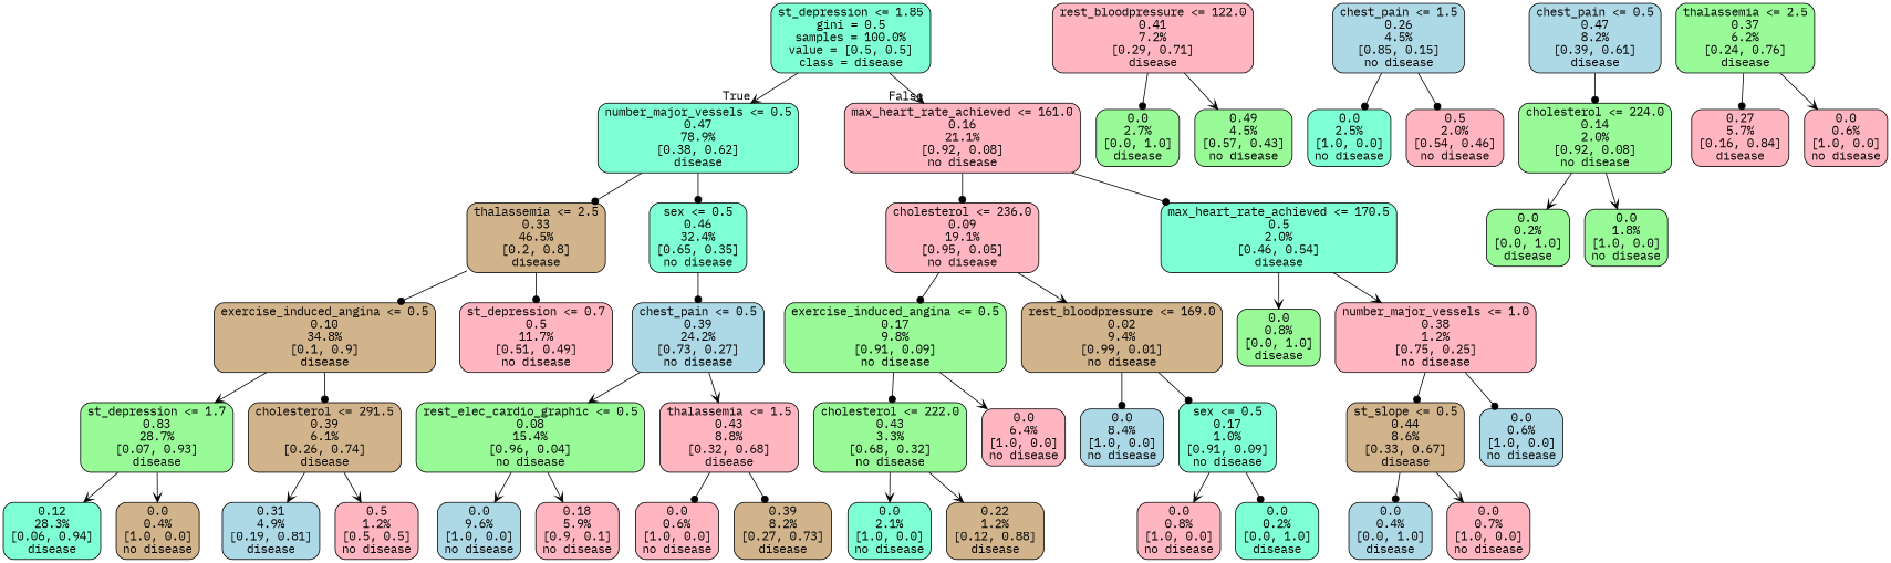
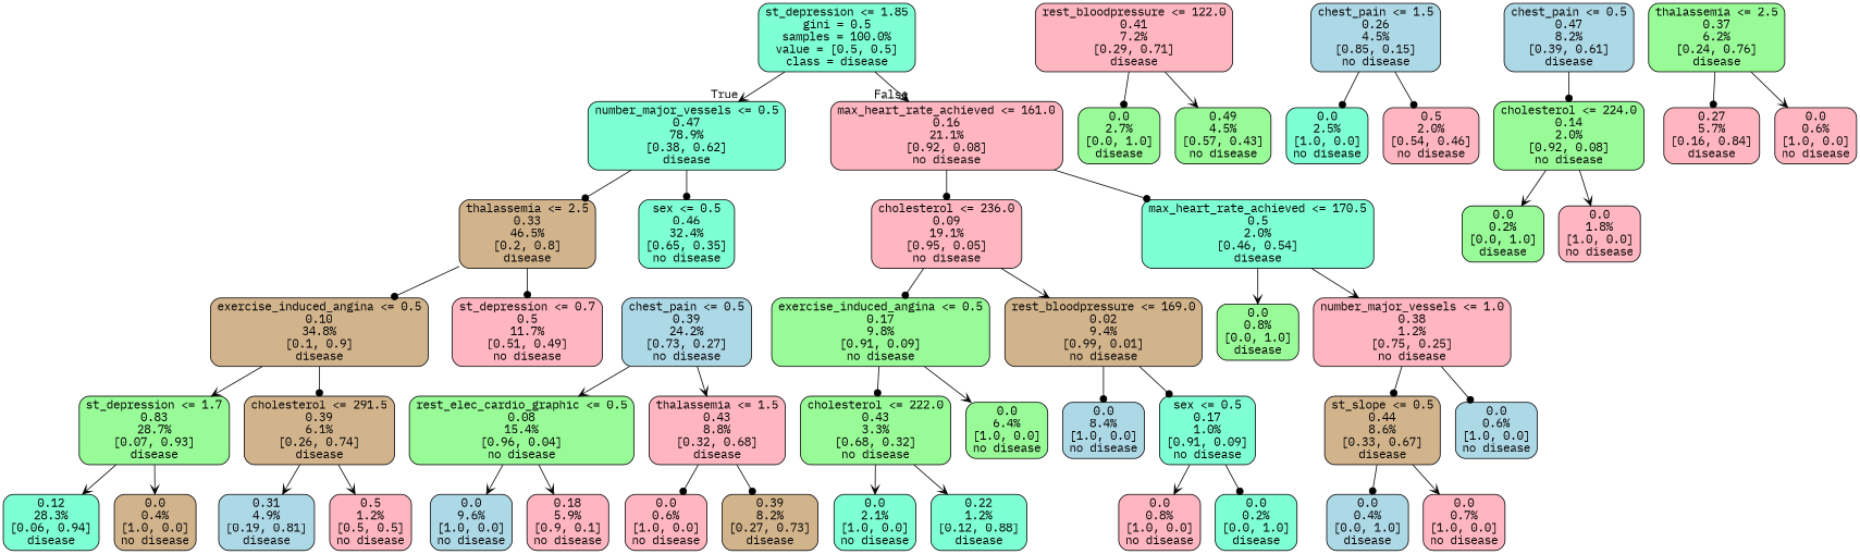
  digraph {
    fontname="IBM Plex Mono"
    node [color=black fillcolor=lightpink fontname="IBM Plex Mono" shape=box style="filled, rounded"]
    edge [arrowhead=vee fontname="IBM Plex Mono"]
    n1 [fillcolor=aquamarine label="st_depression <= 1.85\ngini = 0.5\nsamples = 100.0%\nvalue = [0.5, 0.5]\nclass = disease"]
    n2 [fillcolor=aquamarine label="number_major_vessels <= 0.5\n0.47\n78.9%\n[0.38, 0.62]\ndisease"]
    n3 [label="max_heart_rate_achieved <= 161.0\n0.16\n21.1%\n[0.92, 0.08]\nno disease"]
    n4 [fillcolor=tan label="thalassemia <= 2.5\n0.33\n46.5%\n[0.2, 0.8]\ndisease"]
    n5 [fillcolor=aquamarine label="sex <= 0.5\n0.46\n32.4%\n[0.65, 0.35]\nno disease"]
    n6 [label="cholesterol <= 236.0\n0.09\n19.1%\n[0.95, 0.05]\nno disease"]
    n7 [fillcolor=aquamarine label="max_heart_rate_achieved <= 170.5\n0.5\n2.0%\n[0.46, 0.54]\ndisease"]
    n8 [fillcolor=tan label="exercise_induced_angina <= 0.5\n0.10\n34.8%\n[0.1, 0.9]\ndisease"]
    n9 [label="st_depression <= 0.7\n0.5\n11.7%\n[0.51, 0.49]\nno disease"]
    n10 [fillcolor=lightblue label="chest_pain <= 0.5\n0.39\n24.2%\n[0.73, 0.27]\nno disease"]
    n11 [fillcolor=palegreen label="st_depression <= 1.7\n0.83\n28.7%\n[0.07, 0.93]\ndisease"]
    n12 [fillcolor=tan label="cholesterol <= 291.5\n0.39\n6.1%\n[0.26, 0.74]\ndisease"]
    n13 [fillcolor=aquamarine label="0.12\n28.3%\n[0.06, 0.94]\ndisease"]
    n14 [fillcolor=tan label="0.0\n0.4%\n[1.0, 0.0]\nno disease"]
    n15 [fillcolor=lightblue label="0.31\n4.9%\n[0.19, 0.81]\ndisease"]
    n16 [label="0.5\n1.2%\n[0.5, 0.5]\nno disease"]
    n17 [label="rest_bloodpressure <= 122.0\n0.41\n7.2%\n[0.29, 0.71]\ndisease"]
    n18 [fillcolor=palegreen label="0.0\n2.7%\n[0.0, 1.0]\ndisease"]
    n19 [fillcolor=palegreen label="0.49\n4.5%\n[0.57, 0.43]\nno disease"]
    n20 [fillcolor=lightblue label="chest_pain <= 1.5\n0.26\n4.5%\n[0.85, 0.15]\nno disease"]
    n21 [fillcolor=aquamarine label="0.0\n2.5%\n[1.0, 0.0]\nno disease"]
    n22 [label="0.5\n2.0%\n[0.54, 0.46]\nno disease"]
    n23 [fillcolor=lightblue label="chest_pain <= 0.5\n0.47\n8.2%\n[0.39, 0.61]\ndisease"]
    n24 [fillcolor=palegreen label="cholesterol <= 224.0\n0.14\n2.0%\n[0.92, 0.08]\nno disease"]
    n25 [fillcolor=palegreen label="rest_elec_cardio_graphic <= 0.5\n0.08\n15.4%\n[0.96, 0.04]\nno disease"]
    n26 [label="thalassemia <= 1.5\n0.43\n8.8%\n[0.32, 0.68]\ndisease"]
    n27 [fillcolor=palegreen label="0.0\n0.2%\n[0.0, 1.0]\ndisease"]
-   n28 [fillcolor=palegreen label="0.0\n1.8%\n[1.0, 0.0]\nno disease"]
+   n28 [label="0.0\n1.8%\n[1.0, 0.0]\nno disease"]
    n29 [fillcolor=palegreen label="thalassemia <= 2.5\n0.37\n6.2%\n[0.24, 0.76]\ndisease"]
    n30 [label="0.27\n5.7%\n[0.16, 0.84]\ndisease"]
    n31 [label="0.0\n0.6%\n[1.0, 0.0]\nno disease"]
    n32 [fillcolor=lightblue label="0.0\n9.6%\n[1.0, 0.0]\nno disease"]
    n33 [label="0.18\n5.9%\n[0.9, 0.1]\nno disease"]
    n34 [label="0.0\n0.6%\n[1.0, 0.0]\nno disease"]
    n35 [fillcolor=tan label="0.39\n8.2%\n[0.27, 0.73]\ndisease"]
    n36 [fillcolor=palegreen label="exercise_induced_angina <= 0.5\n0.17\n9.8%\n[0.91, 0.09]\nno disease"]
    n37 [fillcolor=tan label="rest_bloodpressure <= 169.0\n0.02\n9.4%\n[0.99, 0.01]\nno disease"]
    n38 [fillcolor=palegreen label="0.0\n0.8%\n[0.0, 1.0]\ndisease"]
    n39 [label="number_major_vessels <= 1.0\n0.38\n1.2%\n[0.75, 0.25]\nno disease"]
    n40 [fillcolor=palegreen label="cholesterol <= 222.0\n0.43\n3.3%\n[0.68, 0.32]\nno disease"]
-   n41 [label="0.0\n6.4%\n[1.0, 0.0]\nno disease"]
+   n41 [fillcolor=palegreen label="0.0\n6.4%\n[1.0, 0.0]\nno disease"]
    n42 [fillcolor=lightblue label="0.0\n8.4%\n[1.0, 0.0]\nno disease"]
    n43 [fillcolor=aquamarine label="sex <= 0.5\n0.17\n1.0%\n[0.91, 0.09]\nno disease"]
    n44 [fillcolor=aquamarine label="0.0\n2.1%\n[1.0, 0.0]\nno disease"]
-   n45 [fillcolor=tan label="0.22\n1.2%\n[0.12, 0.88]\ndisease"]
+   n45 [fillcolor=aquamarine label="0.22\n1.2%\n[0.12, 0.88]\ndisease"]
    n46 [label="0.0\n0.8%\n[1.0, 0.0]\nno disease"]
    n47 [fillcolor=aquamarine label="0.0\n0.2%\n[0.0, 1.0]\ndisease"]
    n48 [fillcolor=tan label="st_slope <= 0.5\n0.44\n8.6%\n[0.33, 0.67]\ndisease"]
    n49 [fillcolor=lightblue label="0.0\n0.6%\n[1.0, 0.0]\nno disease"]
    n50 [fillcolor=lightblue label="0.0\n0.4%\n[0.0, 1.0]\ndisease"]
    n51 [label="0.0\n0.7%\n[1.0, 0.0]\nno disease"]
    n1 -> n2 [headlabel=True labelangle=45 labeldistance=2.5]
    n1 -> n3 [headlabel=False labelangle=-45 labeldistance=2.5]
    n2 -> n4 [arrowhead=dot]
    n2 -> n5 [arrowhead=dot]
    n3 -> n6 [arrowhead=dot]
    n3 -> n7 [arrowhead=dot]
    n4 -> n8 [arrowhead=dot]
    n4 -> n9 [arrowhead=dot]
-   n5 -> n10 [arrowhead=dot]
    n6 -> n36 [arrowhead=dot]
    n6 -> n37
    n7 -> n38
    n7 -> n39
    n8 -> n11
    n8 -> n12 [arrowhead=dot]
    n10 -> n25
    n10 -> n26
    n11 -> n13
    n11 -> n14
    n12 -> n15
    n12 -> n16
    n17 -> n18 [arrowhead=dot]
    n17 -> n19
    n20 -> n21 [arrowhead=dot]
    n20 -> n22 [arrowhead=dot]
    n23 -> n24 [arrowhead=dot]
    n24 -> n27
    n24 -> n28
    n25 -> n32
    n25 -> n33
    n26 -> n34 [arrowhead=dot]
    n26 -> n35 [arrowhead=dot]
    n29 -> n30 [arrowhead=dot]
    n29 -> n31
    n36 -> n40 [arrowhead=dot]
    n36 -> n41
    n37 -> n42 [arrowhead=dot]
    n37 -> n43 [arrowhead=dot]
    n39 -> n48 [arrowhead=dot]
    n39 -> n49 [arrowhead=dot]
    n40 -> n44
    n40 -> n45
    n43 -> n46
    n43 -> n47 [arrowhead=dot]
    n48 -> n50 [arrowhead=dot]
    n48 -> n51
  }
